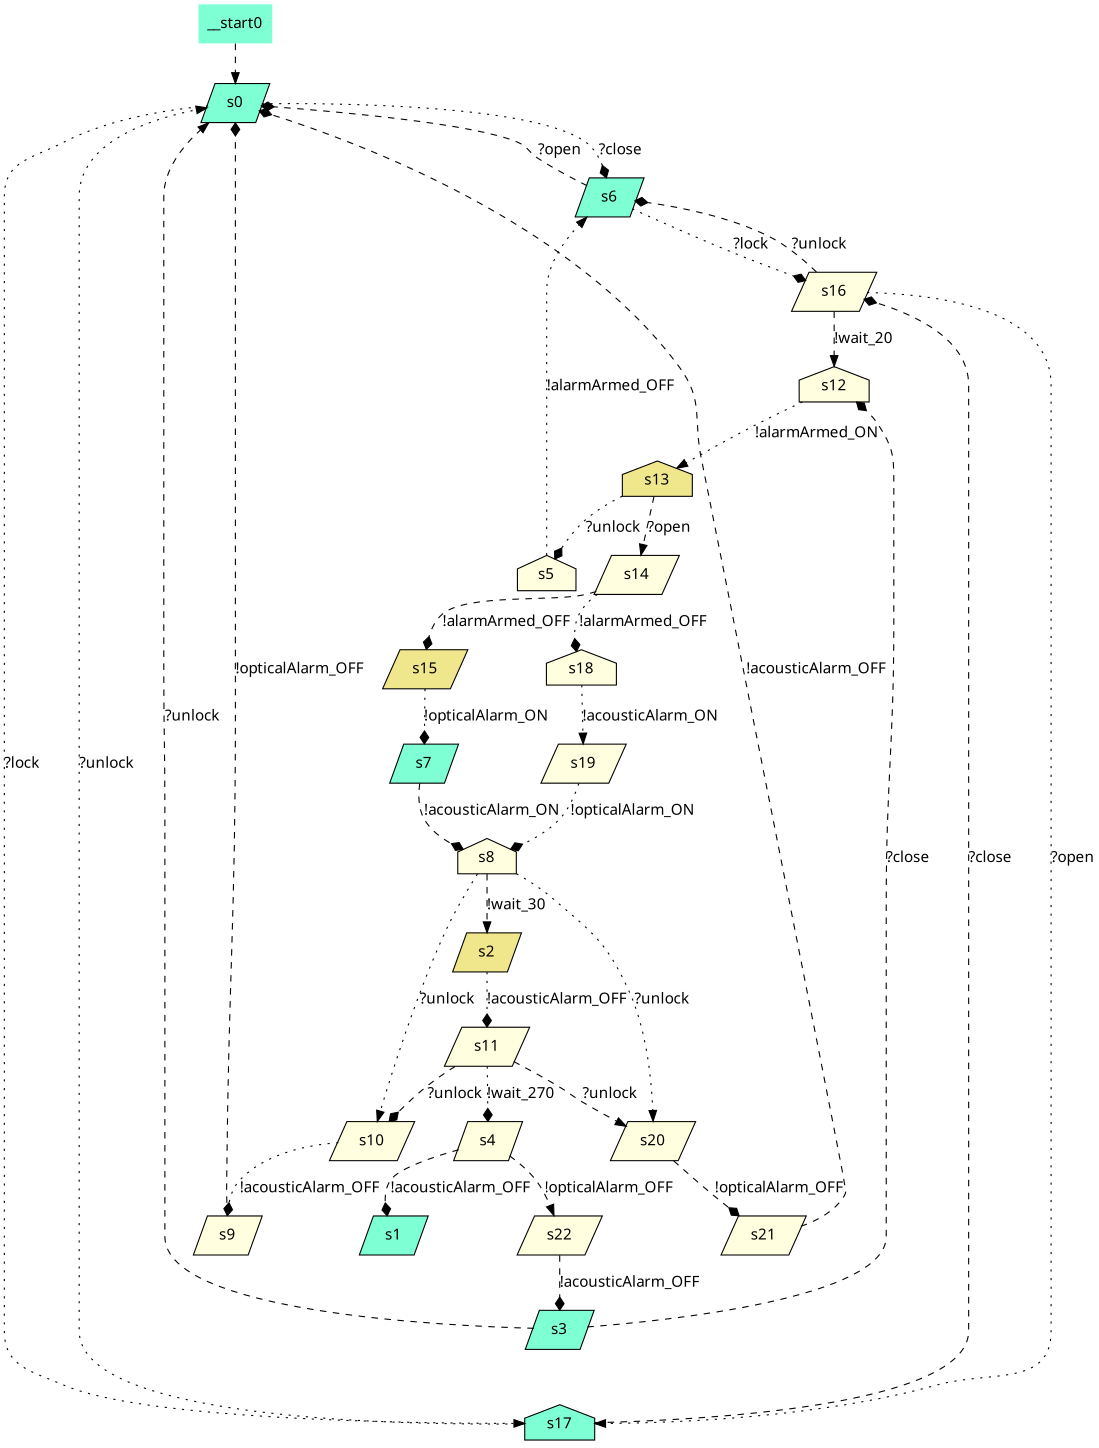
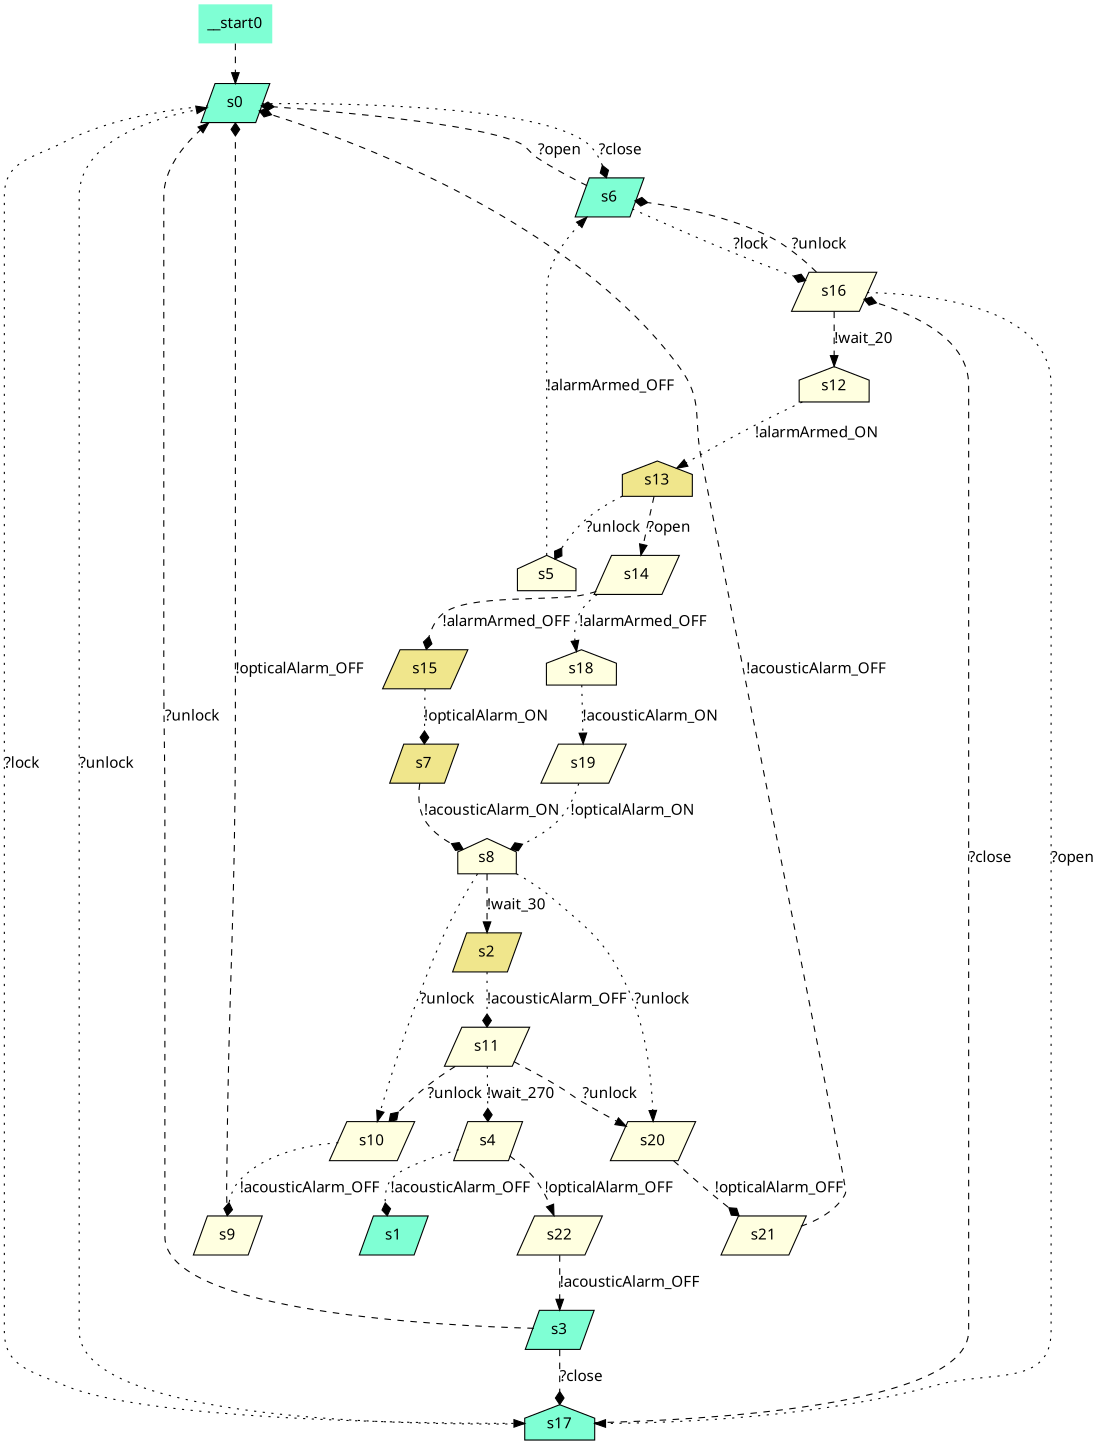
  digraph {
    fontname="Noto Sans"
    node [fillcolor=lightyellow fontname="Noto Sans" shape=parallelogram style=filled]
    edge [arrowhead=diamond fontname="Noto Sans" style=dashed]
    n1 [fillcolor=aquamarine label=s0]
    n2 [fillcolor=aquamarine label=s6]
    n3 [fillcolor=aquamarine label=s17 shape=house]
    n4 [label=s16]
    n5 [fillcolor=aquamarine label=s3]
    n6 [label=s12 shape=house]
    s1 [fillcolor=aquamarine]
    n8 [fillcolor=khaki label=s2]
    n9 [label=s11]
    n10 [label=s4]
    n11 [label=s10]
    n12 [label=s20]
    n13 [fillcolor=khaki label=s13 shape=house]
    n14 [label=s22]
    n15 [label=s5 shape=house]
-   n16 [fillcolor=aquamarine label=s7]
+   n16 [fillcolor=khaki label=s7]
    n17 [label=s8 shape=house]
    n18 [label=s9]
    n19 [label=s21]
    n20 [label=s14]
    n21 [fillcolor=khaki label=s15]
    n22 [label=s18 shape=house]
    n23 [label=s19]
    __start0 [fillcolor=aquamarine shape=none]
    n1 -> n2 [label="?close" style=dotted]
    n1 -> n3 [arrowhead=normal label="?lock" style=dotted]
    n2 -> n1 [label="?open"]
    n2 -> n4 [label="?lock" style=dotted]
    n3 -> n1 [arrowhead=normal label="?unlock" style=dotted]
    n3 -> n4 [label="?close"]
    n4 -> n2 [label="?unlock"]
    n4 -> n3 [arrowhead=normal label="?open" style=dotted]
    n4 -> n6 [arrowhead=normal label="!wait_20"]
    n5 -> n1 [arrowhead=normal label="?unlock"]
-   n5 -> n6 [label="?close"]
+   n5 -> n3 [label="?close"]
    n6 -> n13 [arrowhead=normal label="!alarmArmed_ON" style=dotted]
    n8 -> n9 [label="!acousticAlarm_OFF" style=dotted]
    n9 -> n10 [label="!wait_270" style=dotted]
    n9 -> n11 [label="?unlock"]
    n9 -> n12 [arrowhead=normal label="?unlock"]
-   n10 -> s1 [label="!acousticAlarm_OFF"]
+   n10 -> s1 [label="!acousticAlarm_OFF" style=dotted]
    n10 -> n14 [arrowhead=normal label="!opticalAlarm_OFF"]
    n11 -> n18 [label="!acousticAlarm_OFF" style=dotted]
    n12 -> n19 [label="!opticalAlarm_OFF"]
    n13 -> n15 [label="?unlock" style=dotted]
    n13 -> n20 [arrowhead=normal label="?open"]
-   n14 -> n5 [label="!acousticAlarm_OFF"]
+   n14 -> n5 [arrowhead=normal label="!acousticAlarm_OFF"]
    n15 -> n2 [arrowhead=normal label="!alarmArmed_OFF" style=dotted]
    n16 -> n17 [label="!acousticAlarm_ON"]
    n17 -> n8 [arrowhead=normal label="!wait_30"]
    n17 -> n11 [arrowhead=normal label="?unlock" style=dotted]
    n17 -> n12 [arrowhead=normal label="?unlock" style=dotted]
    n18 -> n1 [label="!opticalAlarm_OFF"]
    n19 -> n1 [label="!acousticAlarm_OFF"]
    n20 -> n21 [label="!alarmArmed_OFF"]
-   n20 -> n22 [label="!alarmArmed_OFF" style=dotted]
+   n20 -> n22 [arrowhead=normal label="!alarmArmed_OFF" style=dotted]
    n21 -> n16 [label="!opticalAlarm_ON" style=dotted]
    n22 -> n23 [arrowhead=normal label="!acousticAlarm_ON" style=dotted]
    n23 -> n17 [label="!opticalAlarm_ON" style=dotted]
    __start0 -> n1 [arrowhead=normal]
  }
